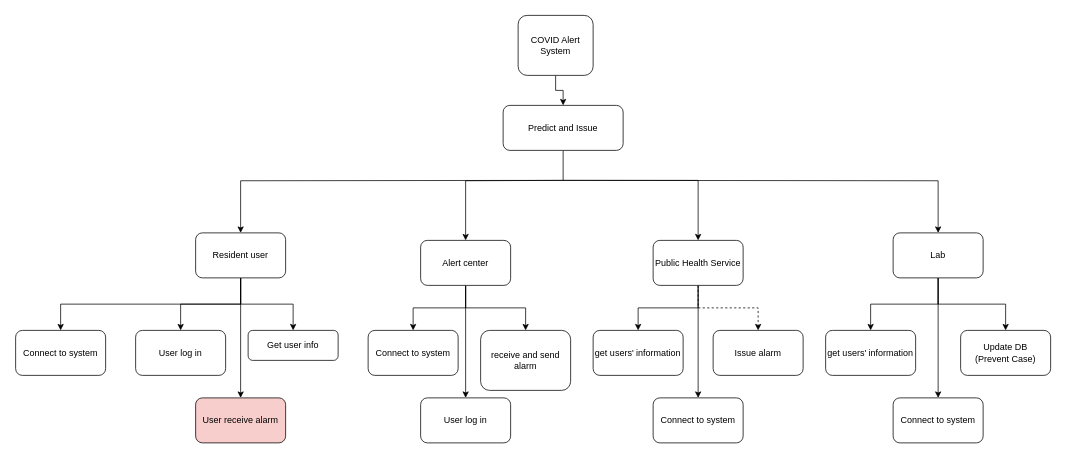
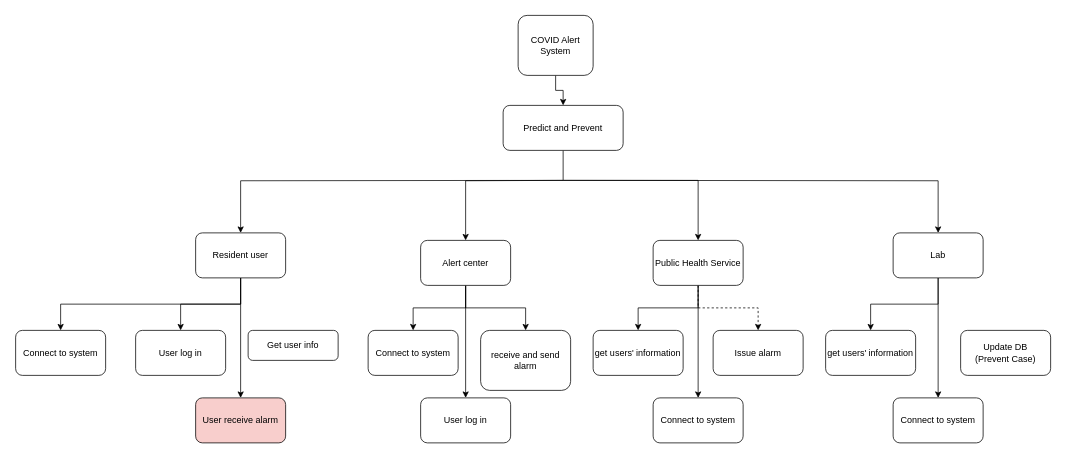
  <mxCell id="0" />
  <mxCell id="1" parent="0" />
  <mxCell id="2" style="edgeStyle=orthogonalEdgeStyle;rounded=0;orthogonalLoop=1;jettySize=auto;html=1;entryX=0.5;entryY=0;entryDx=0;entryDy=0;" parent="1" target="11" edge="1"><mxGeometry relative="1" as="geometry"><mxPoint x="750" y="240" as="sourcePoint" /></mxGeometry></mxCell>
  <mxCell id="3" style="edgeStyle=orthogonalEdgeStyle;rounded=0;orthogonalLoop=1;jettySize=auto;html=1;entryX=0.5;entryY=0;entryDx=0;entryDy=0;" parent="1" source="6" target="15" edge="1"><mxGeometry relative="1" as="geometry"><Array as="points"><mxPoint x="750" y="240" /><mxPoint x="930" y="240" /></Array></mxGeometry></mxCell>
  <mxCell id="4" style="edgeStyle=orthogonalEdgeStyle;rounded=0;orthogonalLoop=1;jettySize=auto;html=1;entryX=0.5;entryY=0;entryDx=0;entryDy=0;" parent="1" target="23" edge="1"><mxGeometry relative="1" as="geometry"><mxPoint x="750" y="240" as="sourcePoint" /></mxGeometry></mxCell>
  <mxCell id="5" style="edgeStyle=orthogonalEdgeStyle;rounded=0;orthogonalLoop=1;jettySize=auto;html=1;entryX=0.5;entryY=0;entryDx=0;entryDy=0;" parent="1" target="19" edge="1"><mxGeometry relative="1" as="geometry"><mxPoint x="750" y="240" as="sourcePoint" /></mxGeometry></mxCell>
- <mxCell id="6" value="Predict and Issue" style="rounded=1;whiteSpace=wrap;html=1;" parent="1" vertex="1"><mxGeometry x="670" y="140" width="160" height="60" as="geometry" /></mxCell>
- <mxCell id="7" value="" style="edgeStyle=orthogonalEdgeStyle;rounded=0;orthogonalLoop=1;jettySize=auto;html=1;" parent="1" source="11" target="24" edge="1"><mxGeometry relative="1" as="geometry" /></mxCell>
+ <mxCell id="6" value="Predict and Prevent" style="rounded=1;whiteSpace=wrap;html=1;" parent="1" vertex="1"><mxGeometry x="670" y="140" width="160" height="60" as="geometry" /></mxCell>
  <mxCell id="8" style="edgeStyle=orthogonalEdgeStyle;rounded=0;orthogonalLoop=1;jettySize=auto;html=1;entryX=0.5;entryY=0;entryDx=0;entryDy=0;exitX=0.5;exitY=1;exitDx=0;exitDy=0;" parent="1" source="11" target="31" edge="1"><mxGeometry relative="1" as="geometry" /></mxCell>
  <mxCell id="9" style="edgeStyle=orthogonalEdgeStyle;rounded=0;orthogonalLoop=1;jettySize=auto;html=1;exitX=0.5;exitY=1;exitDx=0;exitDy=0;entryX=0.5;entryY=0;entryDx=0;entryDy=0;" edge="1" parent="1" source="11" target="36"><mxGeometry relative="1" as="geometry" /></mxCell>
  <mxCell id="10" style="edgeStyle=orthogonalEdgeStyle;rounded=0;orthogonalLoop=1;jettySize=auto;html=1;exitX=0.5;exitY=1;exitDx=0;exitDy=0;" edge="1" parent="1" source="11" target="38"><mxGeometry relative="1" as="geometry" /></mxCell>
  <mxCell id="11" value="Resident user" style="rounded=1;whiteSpace=wrap;html=1;" parent="1" vertex="1"><mxGeometry x="260" y="310" width="120" height="60" as="geometry" /></mxCell>
  <mxCell id="12" value="" style="edgeStyle=orthogonalEdgeStyle;rounded=0;orthogonalLoop=1;jettySize=auto;html=1;dashed=1;" parent="1" source="15" target="25" edge="1"><mxGeometry relative="1" as="geometry" /></mxCell>
  <mxCell id="13" style="edgeStyle=orthogonalEdgeStyle;rounded=0;orthogonalLoop=1;jettySize=auto;html=1;entryX=0.5;entryY=0;entryDx=0;entryDy=0;" parent="1" source="15" target="32" edge="1"><mxGeometry relative="1" as="geometry" /></mxCell>
  <mxCell id="14" style="edgeStyle=orthogonalEdgeStyle;rounded=0;orthogonalLoop=1;jettySize=auto;html=1;entryX=0.5;entryY=0;entryDx=0;entryDy=0;" parent="1" source="15" target="35" edge="1"><mxGeometry relative="1" as="geometry" /></mxCell>
  <mxCell id="15" value="Public Health Service" style="rounded=1;whiteSpace=wrap;html=1;" parent="1" vertex="1"><mxGeometry x="870" y="320" width="120" height="60" as="geometry" /></mxCell>
  <mxCell id="16" value="" style="edgeStyle=orthogonalEdgeStyle;rounded=0;orthogonalLoop=1;jettySize=auto;html=1;entryX=0.5;entryY=0;entryDx=0;entryDy=0;" parent="1" source="19" target="34" edge="1"><mxGeometry relative="1" as="geometry"><mxPoint x="1250" y="450" as="targetPoint" /></mxGeometry></mxCell>
  <mxCell id="17" style="edgeStyle=orthogonalEdgeStyle;rounded=0;orthogonalLoop=1;jettySize=auto;html=1;entryX=0.5;entryY=0;entryDx=0;entryDy=0;" parent="1" source="19" target="27" edge="1"><mxGeometry relative="1" as="geometry" /></mxCell>
- <mxCell id="18" style="edgeStyle=orthogonalEdgeStyle;rounded=0;orthogonalLoop=1;jettySize=auto;html=1;entryX=0.5;entryY=0;entryDx=0;entryDy=0;" parent="1" source="19" target="26" edge="1"><mxGeometry relative="1" as="geometry" /></mxCell>
  <mxCell id="19" value="Lab" style="rounded=1;whiteSpace=wrap;html=1;" parent="1" vertex="1"><mxGeometry x="1190" y="310" width="120" height="60" as="geometry" /></mxCell>
  <mxCell id="20" value="" style="edgeStyle=orthogonalEdgeStyle;rounded=0;orthogonalLoop=1;jettySize=auto;html=1;" parent="1" source="23" target="28" edge="1"><mxGeometry relative="1" as="geometry" /></mxCell>
  <mxCell id="21" style="edgeStyle=orthogonalEdgeStyle;rounded=0;orthogonalLoop=1;jettySize=auto;html=1;entryX=0.5;entryY=0;entryDx=0;entryDy=0;" parent="1" source="23" target="33" edge="1"><mxGeometry relative="1" as="geometry" /></mxCell>
  <mxCell id="22" style="edgeStyle=orthogonalEdgeStyle;rounded=0;orthogonalLoop=1;jettySize=auto;html=1;exitX=0.5;exitY=1;exitDx=0;exitDy=0;entryX=0.5;entryY=0;entryDx=0;entryDy=0;" edge="1" parent="1" source="23" target="37"><mxGeometry relative="1" as="geometry" /></mxCell>
  <mxCell id="23" value="Alert center" style="rounded=1;whiteSpace=wrap;html=1;" parent="1" vertex="1"><mxGeometry x="560" y="320" width="120" height="60" as="geometry" /></mxCell>
  <mxCell id="24" value="Get user info" style="rounded=1;whiteSpace=wrap;html=1;" parent="1" vertex="1"><mxGeometry x="330" y="440" width="120" height="40" as="geometry" /></mxCell>
  <mxCell id="25" value="Issue alarm" style="rounded=1;whiteSpace=wrap;html=1;" parent="1" vertex="1"><mxGeometry x="950" y="440" width="120" height="60" as="geometry" /></mxCell>
  <mxCell id="26" value="Update DB &lt;br&gt;(Prevent Case)" style="rounded=1;whiteSpace=wrap;html=1;" parent="1" vertex="1"><mxGeometry x="1280" y="440" width="120" height="60" as="geometry" /></mxCell>
  <mxCell id="27" value="get users' information" style="rounded=1;whiteSpace=wrap;html=1;" parent="1" vertex="1"><mxGeometry x="1100" y="440" width="120" height="60" as="geometry" /></mxCell>
  <mxCell id="28" value="receive and send alarm" style="rounded=1;whiteSpace=wrap;html=1;" parent="1" vertex="1"><mxGeometry x="640" y="440" width="120" height="80" as="geometry" /></mxCell>
  <mxCell id="29" value="" style="edgeStyle=orthogonalEdgeStyle;rounded=0;orthogonalLoop=1;jettySize=auto;html=1;" parent="1" source="30" target="6" edge="1"><mxGeometry relative="1" as="geometry" /></mxCell>
  <mxCell id="30" value="COVID Alert System" style="rounded=1;whiteSpace=wrap;html=1;" parent="1" vertex="1"><mxGeometry x="690" y="20" width="100" height="80" as="geometry" /></mxCell>
  <mxCell id="31" value="Connect to system" style="rounded=1;whiteSpace=wrap;html=1;" parent="1" vertex="1"><mxGeometry x="20" y="440" width="120" height="60" as="geometry" /></mxCell>
  <mxCell id="32" value="Connect to system" style="rounded=1;whiteSpace=wrap;html=1;" parent="1" vertex="1"><mxGeometry x="870" y="530" width="120" height="60" as="geometry" /></mxCell>
  <mxCell id="33" value="Connect to system" style="rounded=1;whiteSpace=wrap;html=1;" parent="1" vertex="1"><mxGeometry x="490" y="440" width="120" height="60" as="geometry" /></mxCell>
  <mxCell id="34" value="Connect to system" style="rounded=1;whiteSpace=wrap;html=1;" parent="1" vertex="1"><mxGeometry x="1190" y="530" width="120" height="60" as="geometry" /></mxCell>
  <mxCell id="35" value="get users' information" style="rounded=1;whiteSpace=wrap;html=1;" parent="1" vertex="1"><mxGeometry x="790" y="440" width="120" height="60" as="geometry" /></mxCell>
  <mxCell id="36" value="User log in" style="rounded=1;whiteSpace=wrap;html=1;" vertex="1" parent="1"><mxGeometry x="180" y="440" width="120" height="60" as="geometry" /></mxCell>
  <mxCell id="37" value="User log in" style="rounded=1;whiteSpace=wrap;html=1;" vertex="1" parent="1"><mxGeometry x="560" y="530" width="120" height="60" as="geometry" /></mxCell>
  <mxCell id="38" value="User receive alarm" style="rounded=1;whiteSpace=wrap;html=1;fillColor=#f8cecc;" vertex="1" parent="1"><mxGeometry x="260" y="530" width="120" height="60" as="geometry" /></mxCell>
